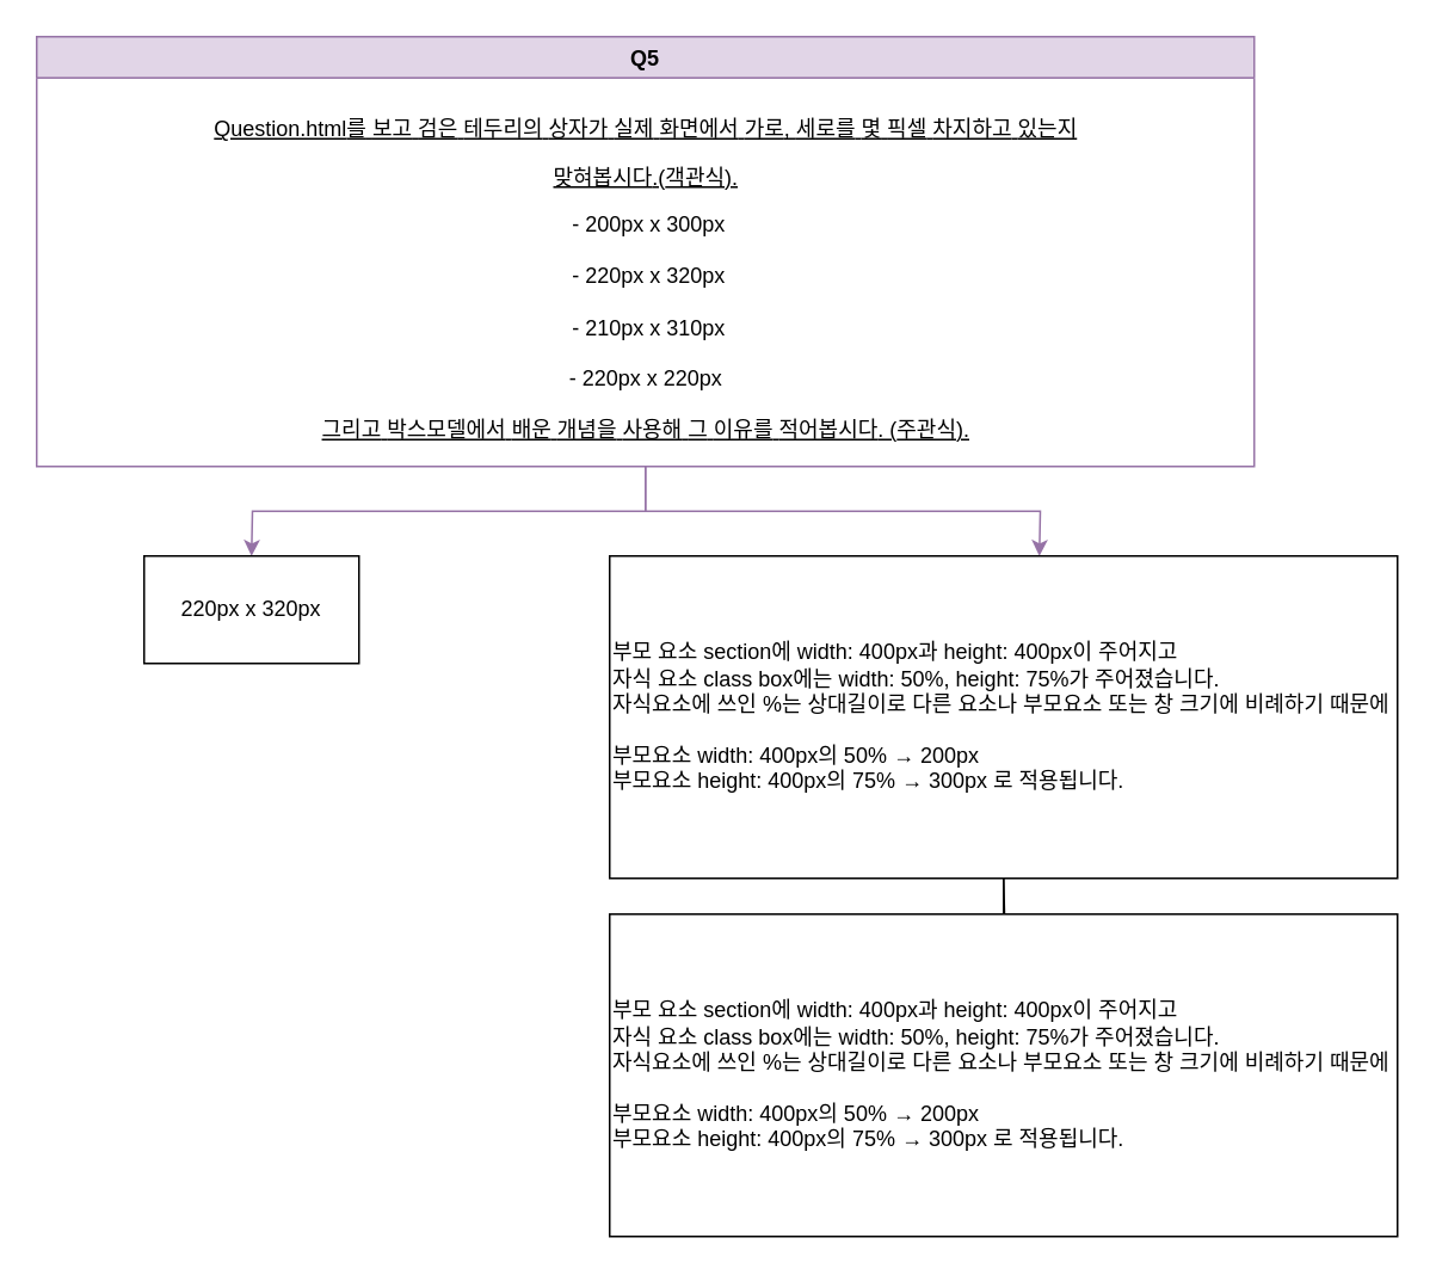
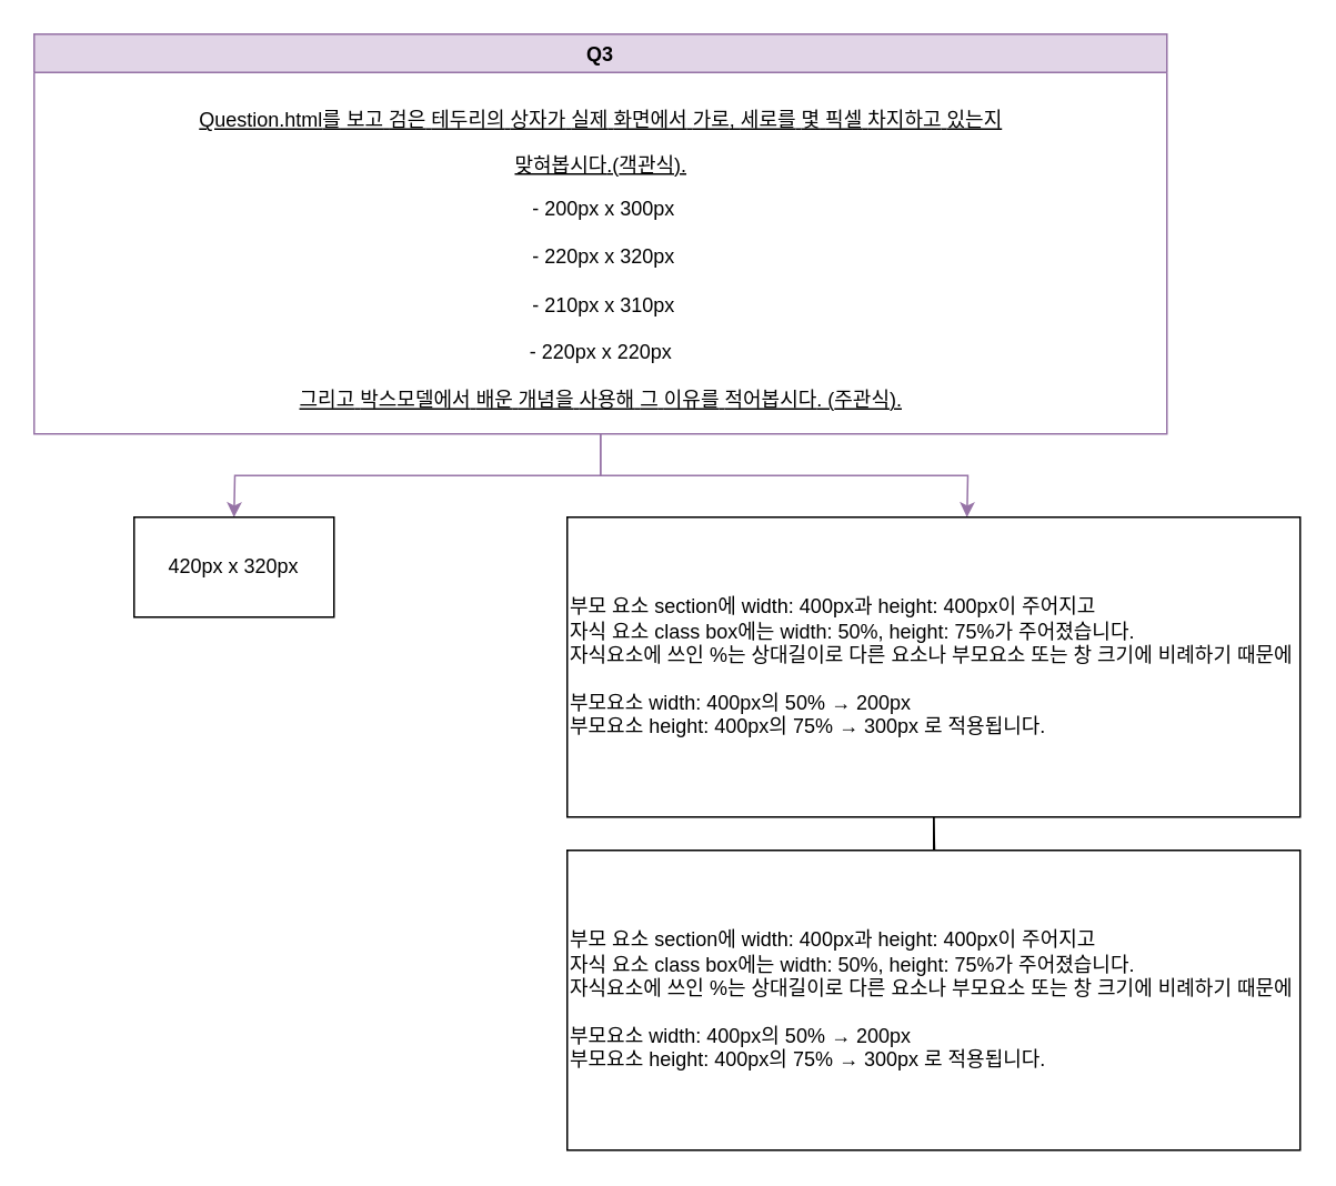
  <mxCell id="0" />
  <mxCell id="1" parent="0" />
  <mxCell id="2" style="edgeStyle=orthogonalEdgeStyle;rounded=0;orthogonalLoop=1;jettySize=auto;html=1;fillColor=#e1d5e7;strokeColor=#9673a6;" edge="1" parent="1" source="4"><mxGeometry relative="1" as="geometry"><mxPoint x="140" y="310" as="targetPoint" /></mxGeometry></mxCell>
  <mxCell id="3" style="edgeStyle=orthogonalEdgeStyle;rounded=0;orthogonalLoop=1;jettySize=auto;html=1;fillColor=#e1d5e7;strokeColor=#9673a6;" edge="1" parent="1" source="4"><mxGeometry relative="1" as="geometry"><mxPoint x="580" y="310" as="targetPoint" /></mxGeometry></mxCell>
- <mxCell id="4" value="Q5" style="swimlane;fillColor=#e1d5e7;strokeColor=#9673a6;" vertex="1" parent="1"><mxGeometry x="20" y="20" width="680" height="240" as="geometry" /></mxCell>
+ <mxCell id="4" value="Q3" style="swimlane;fillColor=#e1d5e7;strokeColor=#9673a6;" vertex="1" parent="1"><mxGeometry x="20" y="20" width="680" height="240" as="geometry" /></mxCell>
  <mxCell id="5" value="&lt;p class=&quot;MsoNormal&quot;&gt;&lt;u&gt;&lt;span lang=&quot;EN-US&quot;&gt;Question.html&lt;/span&gt;&lt;/u&gt;&lt;u&gt;&lt;span style=&quot;font-family: &amp;#34;맑은 고딕&amp;#34;&quot;&gt;를&lt;/span&gt;&lt;/u&gt;&lt;u&gt; &lt;/u&gt;&lt;u&gt;&lt;span style=&quot;font-family: &amp;#34;맑은 고딕&amp;#34;&quot;&gt;보고&lt;/span&gt;&lt;/u&gt;&lt;u&gt; &lt;/u&gt;&lt;u&gt;&lt;span style=&quot;font-family: &amp;#34;맑은 고딕&amp;#34;&quot;&gt;검은&lt;/span&gt;&lt;/u&gt;&lt;u&gt; &lt;/u&gt;&lt;u&gt;&lt;span style=&quot;font-family: &amp;#34;맑은 고딕&amp;#34;&quot;&gt;테두리의&lt;/span&gt;&lt;/u&gt;&lt;u&gt; &lt;/u&gt;&lt;u&gt;&lt;span style=&quot;font-family: &amp;#34;맑은 고딕&amp;#34;&quot;&gt;상자가&lt;/span&gt;&lt;/u&gt;&lt;u&gt; &lt;/u&gt;&lt;u&gt;&lt;span style=&quot;font-family: &amp;#34;맑은 고딕&amp;#34;&quot;&gt;실제&lt;/span&gt;&lt;/u&gt;&lt;u&gt; &lt;/u&gt;&lt;u&gt;&lt;span style=&quot;font-family: &amp;#34;맑은 고딕&amp;#34;&quot;&gt;화면에서&lt;/span&gt;&lt;/u&gt;&lt;u&gt; &lt;/u&gt;&lt;u&gt;&lt;span style=&quot;font-family: &amp;#34;맑은 고딕&amp;#34;&quot;&gt;가로&lt;/span&gt;&lt;/u&gt;&lt;u&gt;&lt;span lang=&quot;EN-US&quot;&gt;, &lt;/span&gt;&lt;/u&gt;&lt;u&gt;&lt;span style=&quot;font-family: &amp;#34;맑은 고딕&amp;#34;&quot;&gt;세로를&lt;/span&gt;&lt;/u&gt;&lt;u&gt; &lt;/u&gt;&lt;u&gt;&lt;span style=&quot;font-family: &amp;#34;맑은 고딕&amp;#34;&quot;&gt;몇&lt;/span&gt;&lt;/u&gt;&lt;u&gt; &lt;/u&gt;&lt;u&gt;&lt;span style=&quot;font-family: &amp;#34;맑은 고딕&amp;#34;&quot;&gt;픽셀&lt;/span&gt;&lt;/u&gt;&lt;u&gt; &lt;/u&gt;&lt;u&gt;&lt;span style=&quot;font-family: &amp;#34;맑은 고딕&amp;#34;&quot;&gt;차지하고&lt;/span&gt;&lt;/u&gt;&lt;u&gt; &lt;/u&gt;&lt;u&gt;&lt;span style=&quot;font-family: &amp;#34;맑은 고딕&amp;#34;&quot;&gt;있는지&lt;/span&gt;&lt;/u&gt;&lt;/p&gt;&lt;p class=&quot;MsoNormal&quot;&gt;&lt;u&gt;&lt;span style=&quot;font-family: &amp;#34;맑은 고딕&amp;#34;&quot;&gt;맞혀봅시다&lt;/span&gt;&lt;/u&gt;&lt;u&gt;&lt;span lang=&quot;EN-US&quot;&gt;.(&lt;/span&gt;&lt;/u&gt;&lt;u&gt;&lt;span style=&quot;font-family: &amp;#34;맑은 고딕&amp;#34;&quot;&gt;객관식&lt;/span&gt;&lt;/u&gt;&lt;u&gt;&lt;span lang=&quot;EN-US&quot;&gt;).&lt;b&gt;&lt;/b&gt;&lt;/span&gt;&lt;/u&gt;&lt;/p&gt;&lt;span&gt;&amp;nbsp;- 200px x 300px&lt;/span&gt;&lt;br&gt;&lt;br&gt;&lt;span&gt;&amp;nbsp;- 220px x 320px&lt;/span&gt;&lt;br&gt;&lt;br&gt;&lt;span&gt;&amp;nbsp;- 210px x 310px&lt;/span&gt;&lt;br&gt;&lt;br&gt;&lt;span&gt;- 220px x 220px&lt;/span&gt;&lt;br&gt;&lt;br&gt;&lt;u&gt;&lt;span style=&quot;font-family: &amp;#34;맑은 고딕&amp;#34;&quot;&gt;그리고&lt;/span&gt;&lt;/u&gt;&lt;u&gt; &lt;/u&gt;&lt;u&gt;&lt;span style=&quot;font-family: &amp;#34;맑은 고딕&amp;#34;&quot;&gt;박스모델에서&lt;/span&gt;&lt;/u&gt;&lt;u&gt; &lt;/u&gt;&lt;u&gt;&lt;span style=&quot;font-family: &amp;#34;맑은 고딕&amp;#34;&quot;&gt;배운&lt;/span&gt;&lt;/u&gt;&lt;u&gt; &lt;/u&gt;&lt;u&gt;&lt;span style=&quot;font-family: &amp;#34;맑은 고딕&amp;#34;&quot;&gt;개념을&lt;/span&gt;&lt;/u&gt;&lt;u&gt; &lt;/u&gt;&lt;u&gt;&lt;span style=&quot;font-family: &amp;#34;맑은 고딕&amp;#34;&quot;&gt;사용해&lt;/span&gt;&lt;/u&gt;&lt;u&gt; &lt;/u&gt;&lt;u&gt;&lt;span style=&quot;font-family: &amp;#34;맑은 고딕&amp;#34;&quot;&gt;그&lt;/span&gt;&lt;/u&gt;&lt;u&gt; &lt;/u&gt;&lt;u&gt;&lt;span style=&quot;font-family: &amp;#34;맑은 고딕&amp;#34;&quot;&gt;이유를&lt;/span&gt;&lt;/u&gt;&lt;u&gt; &lt;/u&gt;&lt;u&gt;&lt;span style=&quot;font-family: &amp;#34;맑은 고딕&amp;#34;&quot;&gt;적어봅시다&lt;/span&gt;&lt;/u&gt;&lt;u&gt;&lt;span lang=&quot;EN-US&quot;&gt;. (&lt;/span&gt;&lt;/u&gt;&lt;u&gt;&lt;span style=&quot;font-family: &amp;#34;맑은 고딕&amp;#34;&quot;&gt;주관식&lt;/span&gt;&lt;/u&gt;&lt;u&gt;&lt;span lang=&quot;EN-US&quot;&gt;).&lt;/span&gt;&lt;/u&gt;" style="text;html=1;align=center;verticalAlign=middle;resizable=0;points=[];autosize=1;strokeColor=none;fillColor=none;" vertex="1" parent="4"><mxGeometry x="75" y="30" width="530" height="200" as="geometry" /></mxCell>
- <mxCell id="6" value="220px x 320px" style="rounded=0;whiteSpace=wrap;html=1;" vertex="1" parent="1"><mxGeometry x="80" y="310" width="120" height="60" as="geometry" /></mxCell>
+ <mxCell id="6" value="420px x 320px" style="rounded=0;whiteSpace=wrap;html=1;" vertex="1" parent="1"><mxGeometry x="80" y="310" width="120" height="60" as="geometry" /></mxCell>
  <mxCell id="7" style="edgeStyle=orthogonalEdgeStyle;rounded=0;orthogonalLoop=1;jettySize=auto;html=1;entryX=0.5;entryY=0;entryDx=0;entryDy=0;endArrow=none;endFill=0;" edge="1" parent="1" source="8" target="10"><mxGeometry relative="1" as="geometry" /></mxCell>
  <mxCell id="8" value="부모 요소 section에 width: 400px과 height: 400px이 주어지고&lt;br&gt;자식 요소 class box에는 width: 50%, height: 75%가 주어졌습니다.&lt;br&gt;&lt;div&gt;&lt;span&gt;자식요소에 쓰인 %는 상대길이로 다른 요소나 부모요소 또는 창 크기에 비례하기 때문에&amp;nbsp;&lt;/span&gt;&lt;/div&gt;&lt;div&gt;&lt;span&gt;&lt;br&gt;&lt;/span&gt;&lt;/div&gt;&lt;div&gt;&lt;span&gt;부모요소 width: 400px의 50% → 200px&lt;/span&gt;&lt;/div&gt;&lt;div&gt;부모요소 height: 400px의 75% → 300px 로 적용됩니다.&lt;/div&gt;" style="rounded=0;whiteSpace=wrap;html=1;align=left;" vertex="1" parent="1"><mxGeometry x="340" y="310" width="440" height="180" as="geometry" /></mxCell>
  <mxCell id="9" value="" style="edgeStyle=orthogonalEdgeStyle;rounded=0;orthogonalLoop=1;jettySize=auto;html=1;endArrow=none;endFill=0;" edge="1" parent="1" target="8"><mxGeometry relative="1" as="geometry"><mxPoint x="560" y="530" as="sourcePoint" /></mxGeometry></mxCell>
  <mxCell id="10" value="부모 요소 section에 width: 400px과 height: 400px이 주어지고&lt;br&gt;자식 요소 class box에는 width: 50%, height: 75%가 주어졌습니다.&lt;br&gt;&lt;div&gt;&lt;span&gt;자식요소에 쓰인 %는 상대길이로 다른 요소나 부모요소 또는 창 크기에 비례하기 때문에&amp;nbsp;&lt;/span&gt;&lt;/div&gt;&lt;div&gt;&lt;span&gt;&lt;br&gt;&lt;/span&gt;&lt;/div&gt;&lt;div&gt;&lt;span&gt;부모요소 width: 400px의 50% → 200px&lt;/span&gt;&lt;/div&gt;&lt;div&gt;부모요소 height: 400px의 75% → 300px 로 적용됩니다.&lt;/div&gt;" style="rounded=0;whiteSpace=wrap;html=1;align=left;" vertex="1" parent="1"><mxGeometry x="340" y="510" width="440" height="180" as="geometry" /></mxCell>
